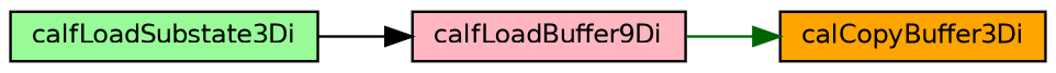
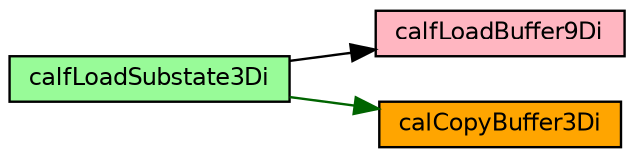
  digraph {
    rankdir=LR
    node [color=black fontname=Helvetica fontsize=10 shape=record style=filled]
    edge [arrowhead=normal fontname=Helvetica fontsize=10 labelfontname=Helvetica labelfontsize=10 style=solid]
    n1 [fillcolor=palegreen fontcolor=black height=0.2 label=calfLoadSubstate3Di width=0.4]
    n2 [fillcolor=lightpink height=0.2 label=calfLoadBuffer9Di width=0.4]
    n3 [fillcolor=orange height=0.2 label=calCopyBuffer3Di width=0.4]
    n1 -> n2 [color=black]
-   n2 -> n3 [color=darkgreen]
+   n1 -> n3 [color=darkgreen]
  }
